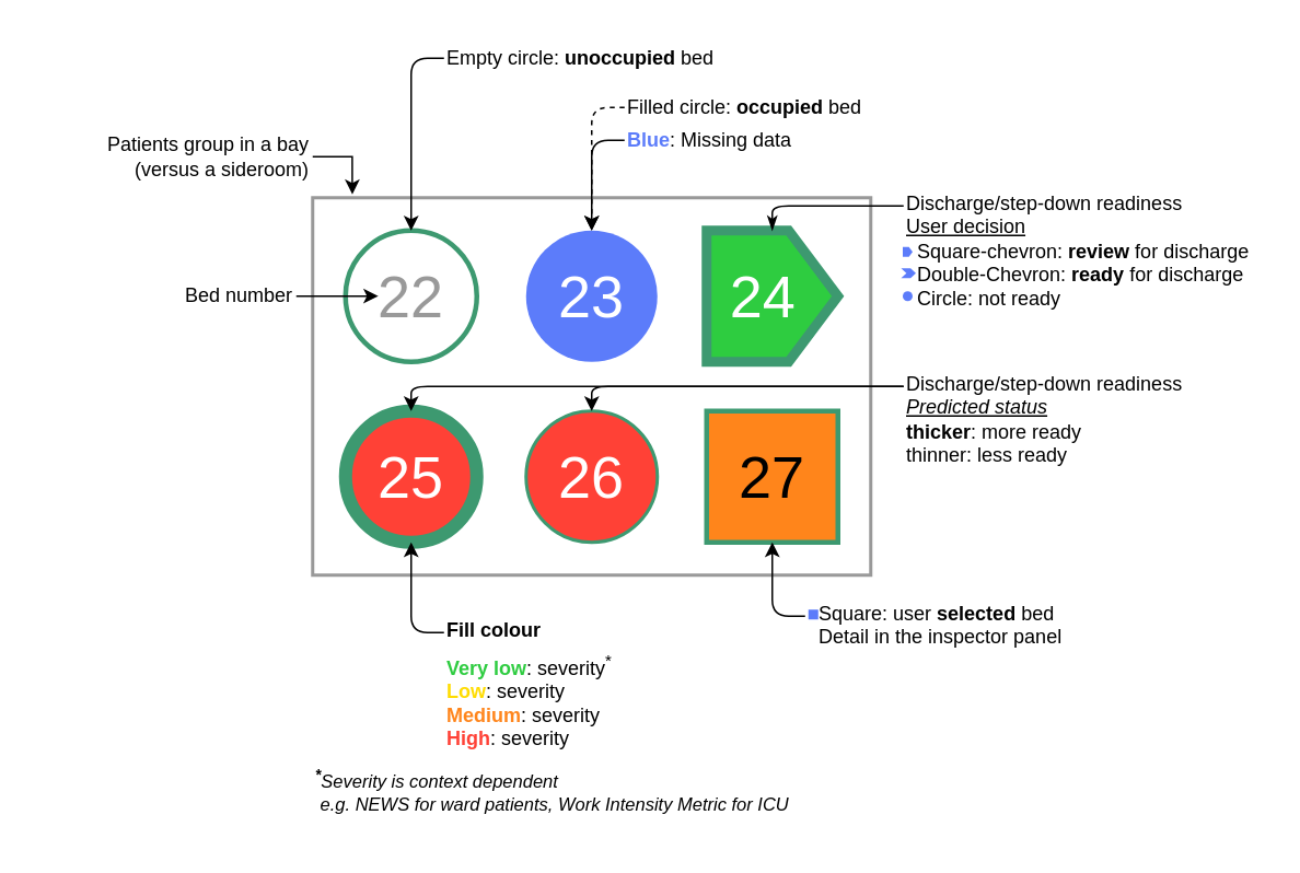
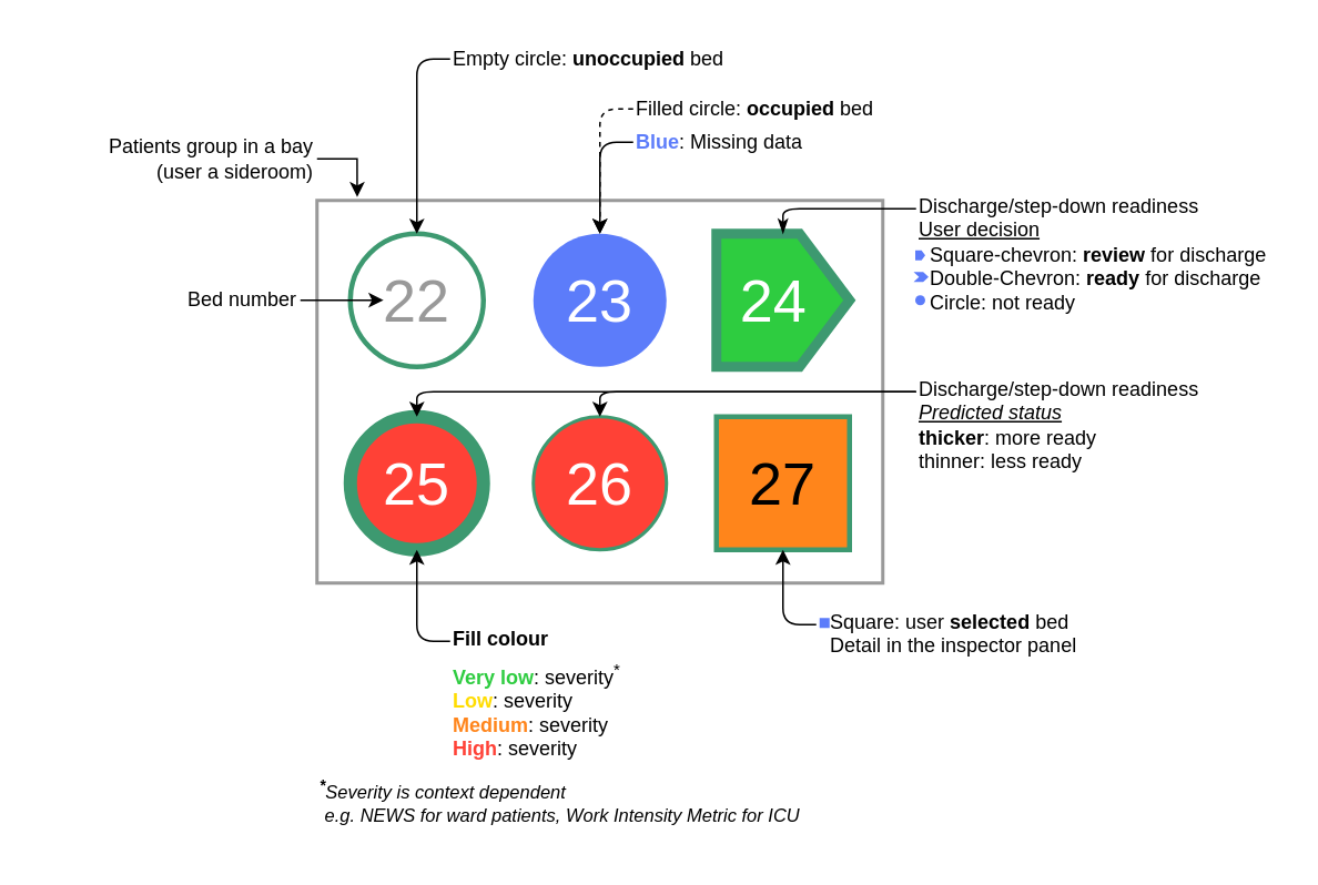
  <mxCell id="0" />
  <mxCell id="1" parent="0" />
  <mxCell id="2" value="" style="rounded=0;whiteSpace=wrap;html=1;strokeColor=#999999;strokeWidth=2;fontSize=36;fontColor=#999999;fillColor=none;" parent="1" vertex="1"><mxGeometry x="190" y="120" width="340" height="230" as="geometry" /></mxCell>
  <mxCell id="3" value="&lt;font style=&quot;font-size: 36px;&quot;&gt;22&lt;/font&gt;" style="ellipse;whiteSpace=wrap;html=1;aspect=fixed;strokeWidth=3;fillColor=none;strokeColor=#3d9970;fontColor=#999999;" parent="1" vertex="1"><mxGeometry x="210" y="140" width="80" height="80" as="geometry" /></mxCell>
  <mxCell id="4" value="&lt;font style=&quot;font-size: 36px;&quot;&gt;23&lt;/font&gt;" style="ellipse;whiteSpace=wrap;html=1;aspect=fixed;strokeWidth=3;fillColor=#5c7cfa;strokeColor=none;fontColor=#FFFFFF;" parent="1" vertex="1"><mxGeometry x="320" y="140" width="80" height="80" as="geometry" /></mxCell>
  <mxCell id="5" value="&lt;font style=&quot;font-size: 36px;&quot;&gt;25&lt;/font&gt;" style="ellipse;whiteSpace=wrap;html=1;aspect=fixed;strokeWidth=8;fillColor=#ff4136;strokeColor=#3d9970;fontColor=#FFFFFF;" parent="1" vertex="1"><mxGeometry x="210" y="250" width="80" height="80" as="geometry" /></mxCell>
  <mxCell id="6" value="&lt;font style=&quot;font-size: 36px;&quot;&gt;26&lt;/font&gt;" style="ellipse;whiteSpace=wrap;html=1;aspect=fixed;strokeWidth=2;fillColor=#FF4136;strokeColor=#3d9970;fontColor=#FFFFFF;" parent="1" vertex="1"><mxGeometry x="320" y="250" width="80" height="80" as="geometry" /></mxCell>
  <mxCell id="7" style="edgeStyle=orthogonalEdgeStyle;rounded=1;orthogonalLoop=1;jettySize=auto;html=1;exitX=0;exitY=0.5;exitDx=0;exitDy=0;fontSize=12;fontColor=#5c7cfa;" parent="1" source="8" target="4" edge="1"><mxGeometry relative="1" as="geometry" /></mxCell>
  <mxCell id="8" value="&lt;font color=&quot;#5c7cfa&quot;&gt;&lt;b&gt;Blue&lt;/b&gt;&lt;/font&gt;: Missing data" style="text;html=1;strokeColor=none;fillColor=none;align=left;verticalAlign=middle;whiteSpace=wrap;rounded=0;fontSize=12;fontColor=#000000;" parent="1" vertex="1"><mxGeometry x="380" y="70" width="140" height="30" as="geometry" /></mxCell>
  <mxCell id="9" style="edgeStyle=orthogonalEdgeStyle;rounded=1;orthogonalLoop=1;jettySize=auto;html=1;exitX=0;exitY=0.5;exitDx=0;exitDy=0;fontSize=12;fontColor=#000000;dashed=1;" parent="1" source="10" target="4" edge="1"><mxGeometry relative="1" as="geometry" /></mxCell>
  <mxCell id="10" value="Filled circle: &lt;b&gt;occupied&lt;/b&gt; bed" style="text;html=1;strokeColor=none;fillColor=none;align=left;verticalAlign=middle;whiteSpace=wrap;rounded=0;fontSize=12;fontColor=#000000;" parent="1" vertex="1"><mxGeometry x="380" y="50" width="150" height="30" as="geometry" /></mxCell>
  <mxCell id="11" style="edgeStyle=orthogonalEdgeStyle;rounded=1;orthogonalLoop=1;jettySize=auto;html=1;entryX=0.5;entryY=0;entryDx=0;entryDy=0;fontSize=12;fontColor=#000000;exitX=0;exitY=0.5;exitDx=0;exitDy=0;" parent="1" source="12" target="3" edge="1"><mxGeometry relative="1" as="geometry" /></mxCell>
  <mxCell id="12" value="Empty circle: &lt;b&gt;unoccupied&lt;/b&gt; bed" style="text;html=1;strokeColor=none;fillColor=none;align=left;verticalAlign=middle;whiteSpace=wrap;rounded=0;fontSize=12;fontColor=#000000;" parent="1" vertex="1"><mxGeometry x="270" y="20" width="170" height="30" as="geometry" /></mxCell>
  <mxCell id="13" style="edgeStyle=orthogonalEdgeStyle;rounded=1;orthogonalLoop=1;jettySize=auto;html=1;exitX=0;exitY=0.75;exitDx=0;exitDy=0;fontSize=12;fontColor=#FFDC00;" parent="1" source="16" edge="1"><mxGeometry relative="1" as="geometry"><mxPoint x="250" y="330" as="targetPoint" /></mxGeometry></mxCell>
  <mxCell id="14" value="" style="group" parent="1" vertex="1" connectable="0"><mxGeometry x="270" y="370" width="120" height="90" as="geometry" /></mxCell>
  <mxCell id="15" value="&lt;b style=&quot;&quot;&gt;&lt;font color=&quot;#2ecc40&quot;&gt;Very low&lt;/font&gt;&lt;/b&gt;: severity&lt;sup&gt;*&lt;/sup&gt;&lt;br&gt;&lt;b style=&quot;border-color: var(--border-color);&quot;&gt;&lt;font color=&quot;#ffdc00&quot; style=&quot;border-color: var(--border-color);&quot;&gt;Low&lt;/font&gt;&lt;/b&gt;: severity&lt;br style=&quot;border-color: var(--border-color);&quot;&gt;&lt;b style=&quot;border-color: var(--border-color);&quot;&gt;&lt;font color=&quot;#ff851b&quot; style=&quot;border-color: var(--border-color);&quot;&gt;Medium&lt;/font&gt;&lt;/b&gt;: severity&lt;br&gt;&lt;b style=&quot;border-color: var(--border-color);&quot;&gt;&lt;font color=&quot;#ff4136&quot; style=&quot;border-color: var(--border-color);&quot;&gt;High&lt;/font&gt;&lt;/b&gt;: severity" style="text;html=1;strokeColor=none;fillColor=none;align=left;verticalAlign=top;whiteSpace=wrap;rounded=0;fontSize=12;fontColor=#000000;" parent="14" vertex="1"><mxGeometry y="20" width="120" height="70" as="geometry" /></mxCell>
  <mxCell id="16" value="&lt;b style=&quot;&quot;&gt;Fill colour&lt;/b&gt;" style="text;html=1;strokeColor=none;fillColor=none;align=left;verticalAlign=top;whiteSpace=wrap;rounded=0;fontSize=12;fontColor=#000000;" parent="14" vertex="1"><mxGeometry width="120" height="20" as="geometry" /></mxCell>
  <mxCell id="17" value="&lt;font color=&quot;#000000&quot; style=&quot;font-size: 36px;&quot;&gt;27&lt;/font&gt;" style="whiteSpace=wrap;html=1;aspect=fixed;strokeColor=#3D9970;strokeWidth=3;fontSize=12;fontColor=#FFFFFF;fillColor=#FF851B;" parent="1" vertex="1"><mxGeometry x="430" y="250" width="80" height="80" as="geometry" /></mxCell>
  <mxCell id="18" style="edgeStyle=orthogonalEdgeStyle;rounded=1;orthogonalLoop=1;jettySize=auto;html=1;exitX=0;exitY=0.5;exitDx=0;exitDy=0;entryX=0.5;entryY=1;entryDx=0;entryDy=0;fontSize=36;fontColor=#000000;" parent="1" source="19" target="17" edge="1"><mxGeometry relative="1" as="geometry" /></mxCell>
  <mxCell id="19" value="&amp;nbsp; Square: user&amp;nbsp;&lt;b&gt;selected &lt;/b&gt;bed&lt;br&gt;&amp;nbsp; Detail in the inspector panel" style="text;html=1;strokeColor=none;fillColor=none;align=left;verticalAlign=top;whiteSpace=wrap;rounded=0;fontSize=12;fontColor=#000000;" parent="1" vertex="1"><mxGeometry x="490" y="360" width="170" height="30" as="geometry" /></mxCell>
  <mxCell id="20" value="&lt;font style=&quot;font-size: 11px;&quot;&gt;&lt;i&gt;&lt;sup&gt;&lt;b&gt;*&lt;/b&gt;&lt;/sup&gt;Severity is context dependent&lt;br&gt;&amp;nbsp;e.g. NEWS for ward patients, Work Intensity Metric for ICU&lt;/i&gt;&lt;/font&gt;" style="text;html=1;strokeColor=none;fillColor=none;align=left;verticalAlign=top;whiteSpace=wrap;rounded=0;fontSize=12;fontColor=#000000;" parent="1" vertex="1"><mxGeometry x="190" y="460" width="340" height="50" as="geometry" /></mxCell>
  <mxCell id="21" style="rounded=1;orthogonalLoop=1;jettySize=auto;html=1;exitX=0;exitY=0.5;exitDx=0;exitDy=0;entryX=0.5;entryY=0;entryDx=0;entryDy=0;fontSize=11;fontColor=#000000;edgeStyle=orthogonalEdgeStyle;elbow=vertical;" parent="1" source="23" target="5" edge="1"><mxGeometry relative="1" as="geometry"><Array as="points"><mxPoint x="250" y="235" /></Array></mxGeometry></mxCell>
  <mxCell id="22" style="edgeStyle=orthogonalEdgeStyle;rounded=1;orthogonalLoop=1;jettySize=auto;html=1;exitX=0;exitY=0.5;exitDx=0;exitDy=0;entryX=0.5;entryY=0;entryDx=0;entryDy=0;fontSize=11;fontColor=#000000;" parent="1" source="23" target="6" edge="1"><mxGeometry relative="1" as="geometry"><Array as="points"><mxPoint x="360" y="235" /></Array></mxGeometry></mxCell>
  <mxCell id="23" value="Discharge/step-down readiness&lt;br style=&quot;border-color: var(--border-color);&quot;&gt;&lt;i&gt;&lt;u&gt;Predicted status&lt;/u&gt;&lt;/i&gt;&lt;br&gt;&lt;b&gt;thicker&lt;/b&gt;:&lt;b&gt; &lt;/b&gt;more ready&lt;br&gt;thinner: less ready" style="text;html=1;strokeColor=none;fillColor=none;align=left;verticalAlign=top;whiteSpace=wrap;rounded=0;fontSize=12;fontColor=#000000;" parent="1" vertex="1"><mxGeometry x="550" y="220" width="200" height="30" as="geometry" /></mxCell>
  <mxCell id="24" style="edgeStyle=orthogonalEdgeStyle;rounded=0;orthogonalLoop=1;jettySize=auto;html=1;exitX=1;exitY=0.5;exitDx=0;exitDy=0;entryX=0.071;entryY=-0.009;entryDx=0;entryDy=0;entryPerimeter=0;fontSize=11;fontColor=#000000;" parent="1" source="25" target="2" edge="1"><mxGeometry relative="1" as="geometry" /></mxCell>
- <mxCell id="25" value="Patients group in a bay&lt;br&gt;(versus a sideroom)" style="text;html=1;strokeColor=none;fillColor=none;align=right;verticalAlign=middle;whiteSpace=wrap;rounded=0;fontSize=12;fontColor=#000000;" parent="1" vertex="1"><mxGeometry x="20" y="80" width="170" height="30" as="geometry" /></mxCell>
+ <mxCell id="25" value="Patients group in a bay&lt;br&gt;(user a sideroom)" style="text;html=1;strokeColor=none;fillColor=none;align=right;verticalAlign=middle;whiteSpace=wrap;rounded=0;fontSize=12;fontColor=#000000;" parent="1" vertex="1"><mxGeometry x="20" y="80" width="170" height="30" as="geometry" /></mxCell>
  <mxCell id="26" value="Bed number" style="text;html=1;strokeColor=none;fillColor=none;align=right;verticalAlign=middle;whiteSpace=wrap;rounded=0;fontSize=12;fontColor=#000000;" parent="1" vertex="1"><mxGeometry x="60" y="165" width="120" height="30" as="geometry" /></mxCell>
  <mxCell id="27" value="" style="endArrow=classic;html=1;rounded=0;fontSize=11;fontColor=#000000;elbow=vertical;exitX=1;exitY=0.5;exitDx=0;exitDy=0;" parent="1" source="26" edge="1"><mxGeometry width="50" height="50" relative="1" as="geometry"><mxPoint x="190" y="179.92" as="sourcePoint" /><mxPoint x="230" y="179.92" as="targetPoint" /></mxGeometry></mxCell>
  <mxCell id="28" value="&lt;font color=&quot;#ffffff&quot; style=&quot;font-size: 36px;&quot;&gt;24&lt;/font&gt;" style="shape=offPageConnector;whiteSpace=wrap;html=1;strokeColor=#3D9970;strokeWidth=6;fontSize=11;fontColor=#000000;fillColor=#2ECC40;direction=north;spacingLeft=-11;" parent="1" vertex="1"><mxGeometry x="430" y="140" width="80" height="80" as="geometry" /></mxCell>
  <mxCell id="29" style="edgeStyle=orthogonalEdgeStyle;rounded=1;orthogonalLoop=1;jettySize=auto;html=1;exitX=0;exitY=0.5;exitDx=0;exitDy=0;fontSize=36;fontColor=#FFFFFF;endArrow=classicThin;endFill=1;entryX=1;entryY=0.5;entryDx=0;entryDy=0;elbow=vertical;" parent="1" source="30" target="28" edge="1"><mxGeometry relative="1" as="geometry"><mxPoint x="510" y="160" as="targetPoint" /><Array as="points"><mxPoint x="470" y="125" /></Array></mxGeometry></mxCell>
  <mxCell id="30" value="Discharge/step-down readiness&lt;br style=&quot;border-color: var(--border-color);&quot;&gt;&lt;u&gt;User decision&lt;br&gt;&lt;/u&gt;&amp;nbsp; Square-chevron: &lt;b&gt;review&lt;/b&gt; for discharge&lt;br&gt;&amp;nbsp; Double-Chevron: &lt;b&gt;ready&lt;/b&gt; for discharge&lt;br&gt;&amp;nbsp; Circle: not ready" style="text;html=1;strokeColor=none;fillColor=none;align=left;verticalAlign=top;whiteSpace=wrap;rounded=0;fontSize=12;fontColor=#000000;" parent="1" vertex="1"><mxGeometry x="550" y="110" width="220" height="30" as="geometry" /></mxCell>
  <mxCell id="31" value="" style="shape=offPageConnector;whiteSpace=wrap;html=1;strokeColor=none;strokeWidth=6;fontSize=11;fontColor=#000000;fillColor=#5C7CFA;direction=north;spacingLeft=-11;" parent="1" vertex="1"><mxGeometry x="549.49" y="150" width="6" height="6" as="geometry" /></mxCell>
  <mxCell id="32" value="" style="ellipse;whiteSpace=wrap;html=1;aspect=fixed;strokeWidth=3;fillColor=#5c7cfa;strokeColor=none;fontColor=#FFFFFF;" parent="1" vertex="1"><mxGeometry x="549.49" y="177" width="6" height="6" as="geometry" /></mxCell>
  <mxCell id="33" value="" style="whiteSpace=wrap;html=1;aspect=fixed;strokeColor=none;strokeWidth=3;fontSize=12;fontColor=#FFFFFF;fillColor=#5C7CFA;" parent="1" vertex="1"><mxGeometry x="492" y="371" width="6" height="6" as="geometry" /></mxCell>
  <mxCell id="34" value="" style="shape=step;perimeter=stepPerimeter;whiteSpace=wrap;html=1;fixedSize=1;fillColor=#5C7CFA;strokeColor=none;aspect=fixed;size=3.24;" vertex="1" parent="1"><mxGeometry x="548.49" y="163" width="9.01" height="6" as="geometry" /></mxCell>
